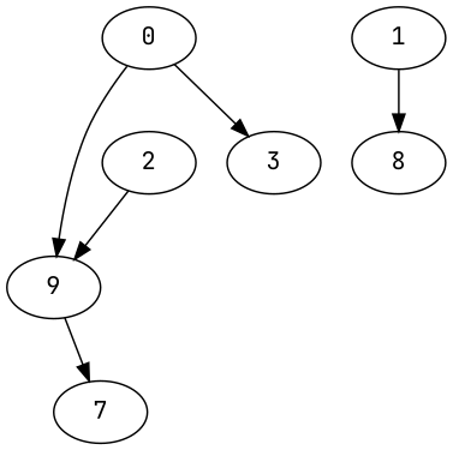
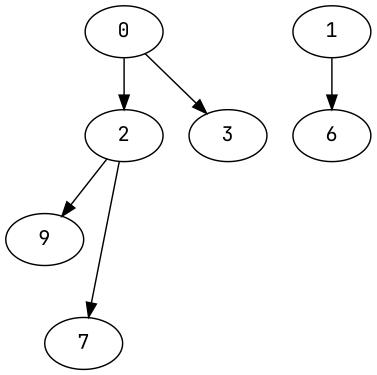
  digraph {
    fontname="JetBrains Mono"
    node [Processor=0 Weight=84 fontname="JetBrains Mono"]
    edge [Weight=7 fontname="JetBrains Mono"]
    9 [Start=131]
    7 [Processor=1 Start=182 Weight=28]
-   6 [Processor=2 Start=121 Weight=56 label=8]
+   6 [Processor=2 Start=121 Weight=56]
    2 [Start=47]
    3 [Processor=2 Start=56 Weight=65]
    1 [Processor=1 Start=51 Weight=28]
    0 [Start=0 Weight=47]
    2 -> 9 [Weight=5]
-   9 -> 7
+   2 -> 7
    1 -> 6
-   0 -> 9 [Weight=6]
+   0 -> 2 [Weight=6]
    0 -> 3 [Weight=9]
  }
